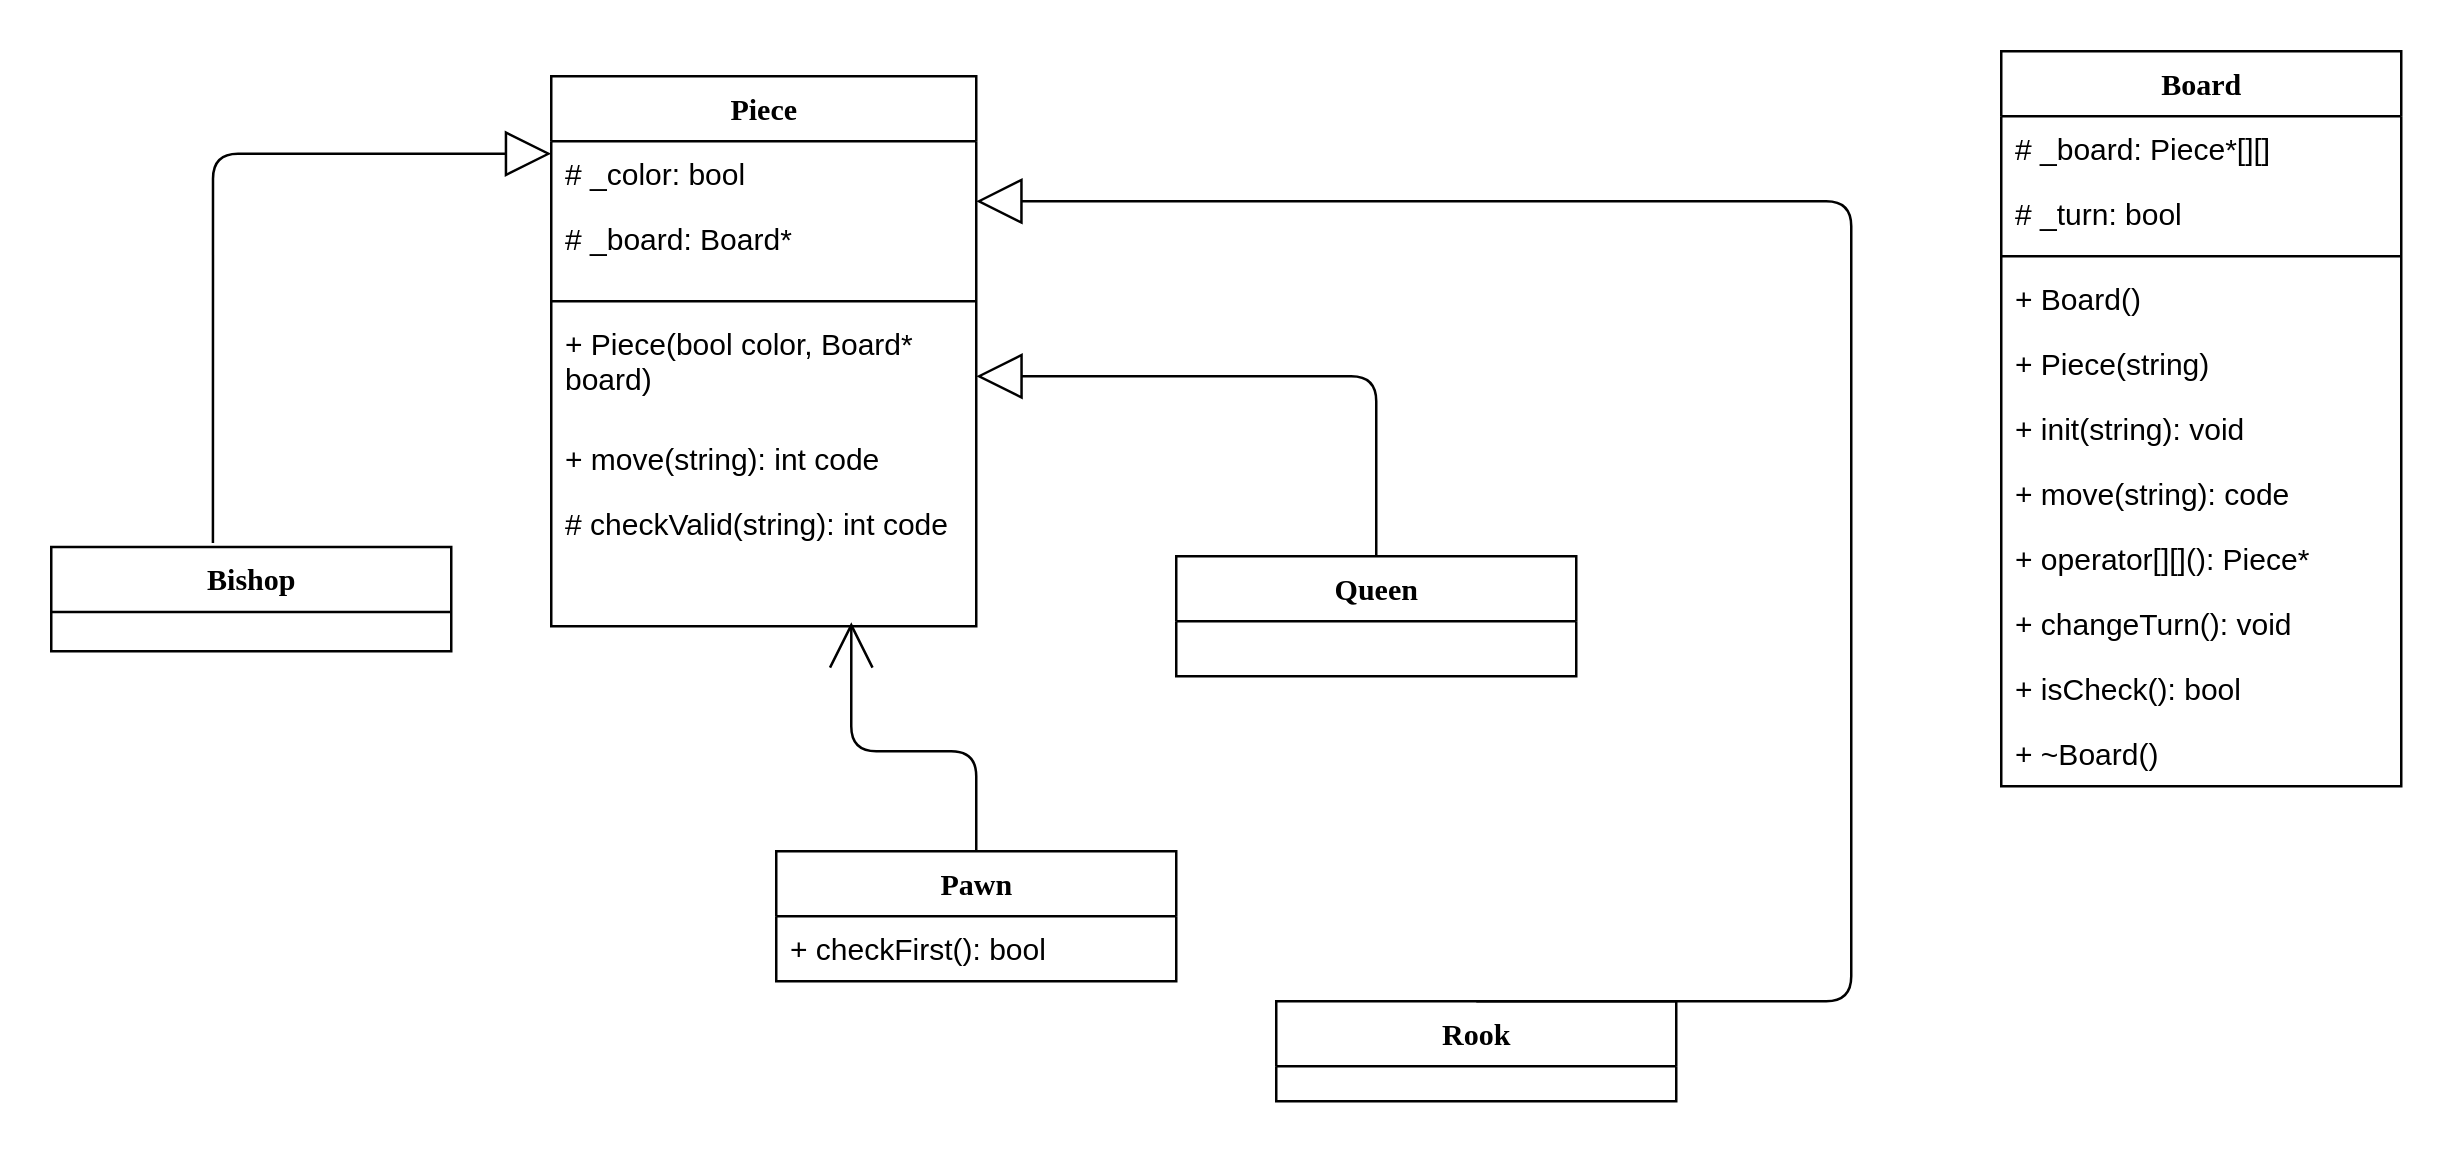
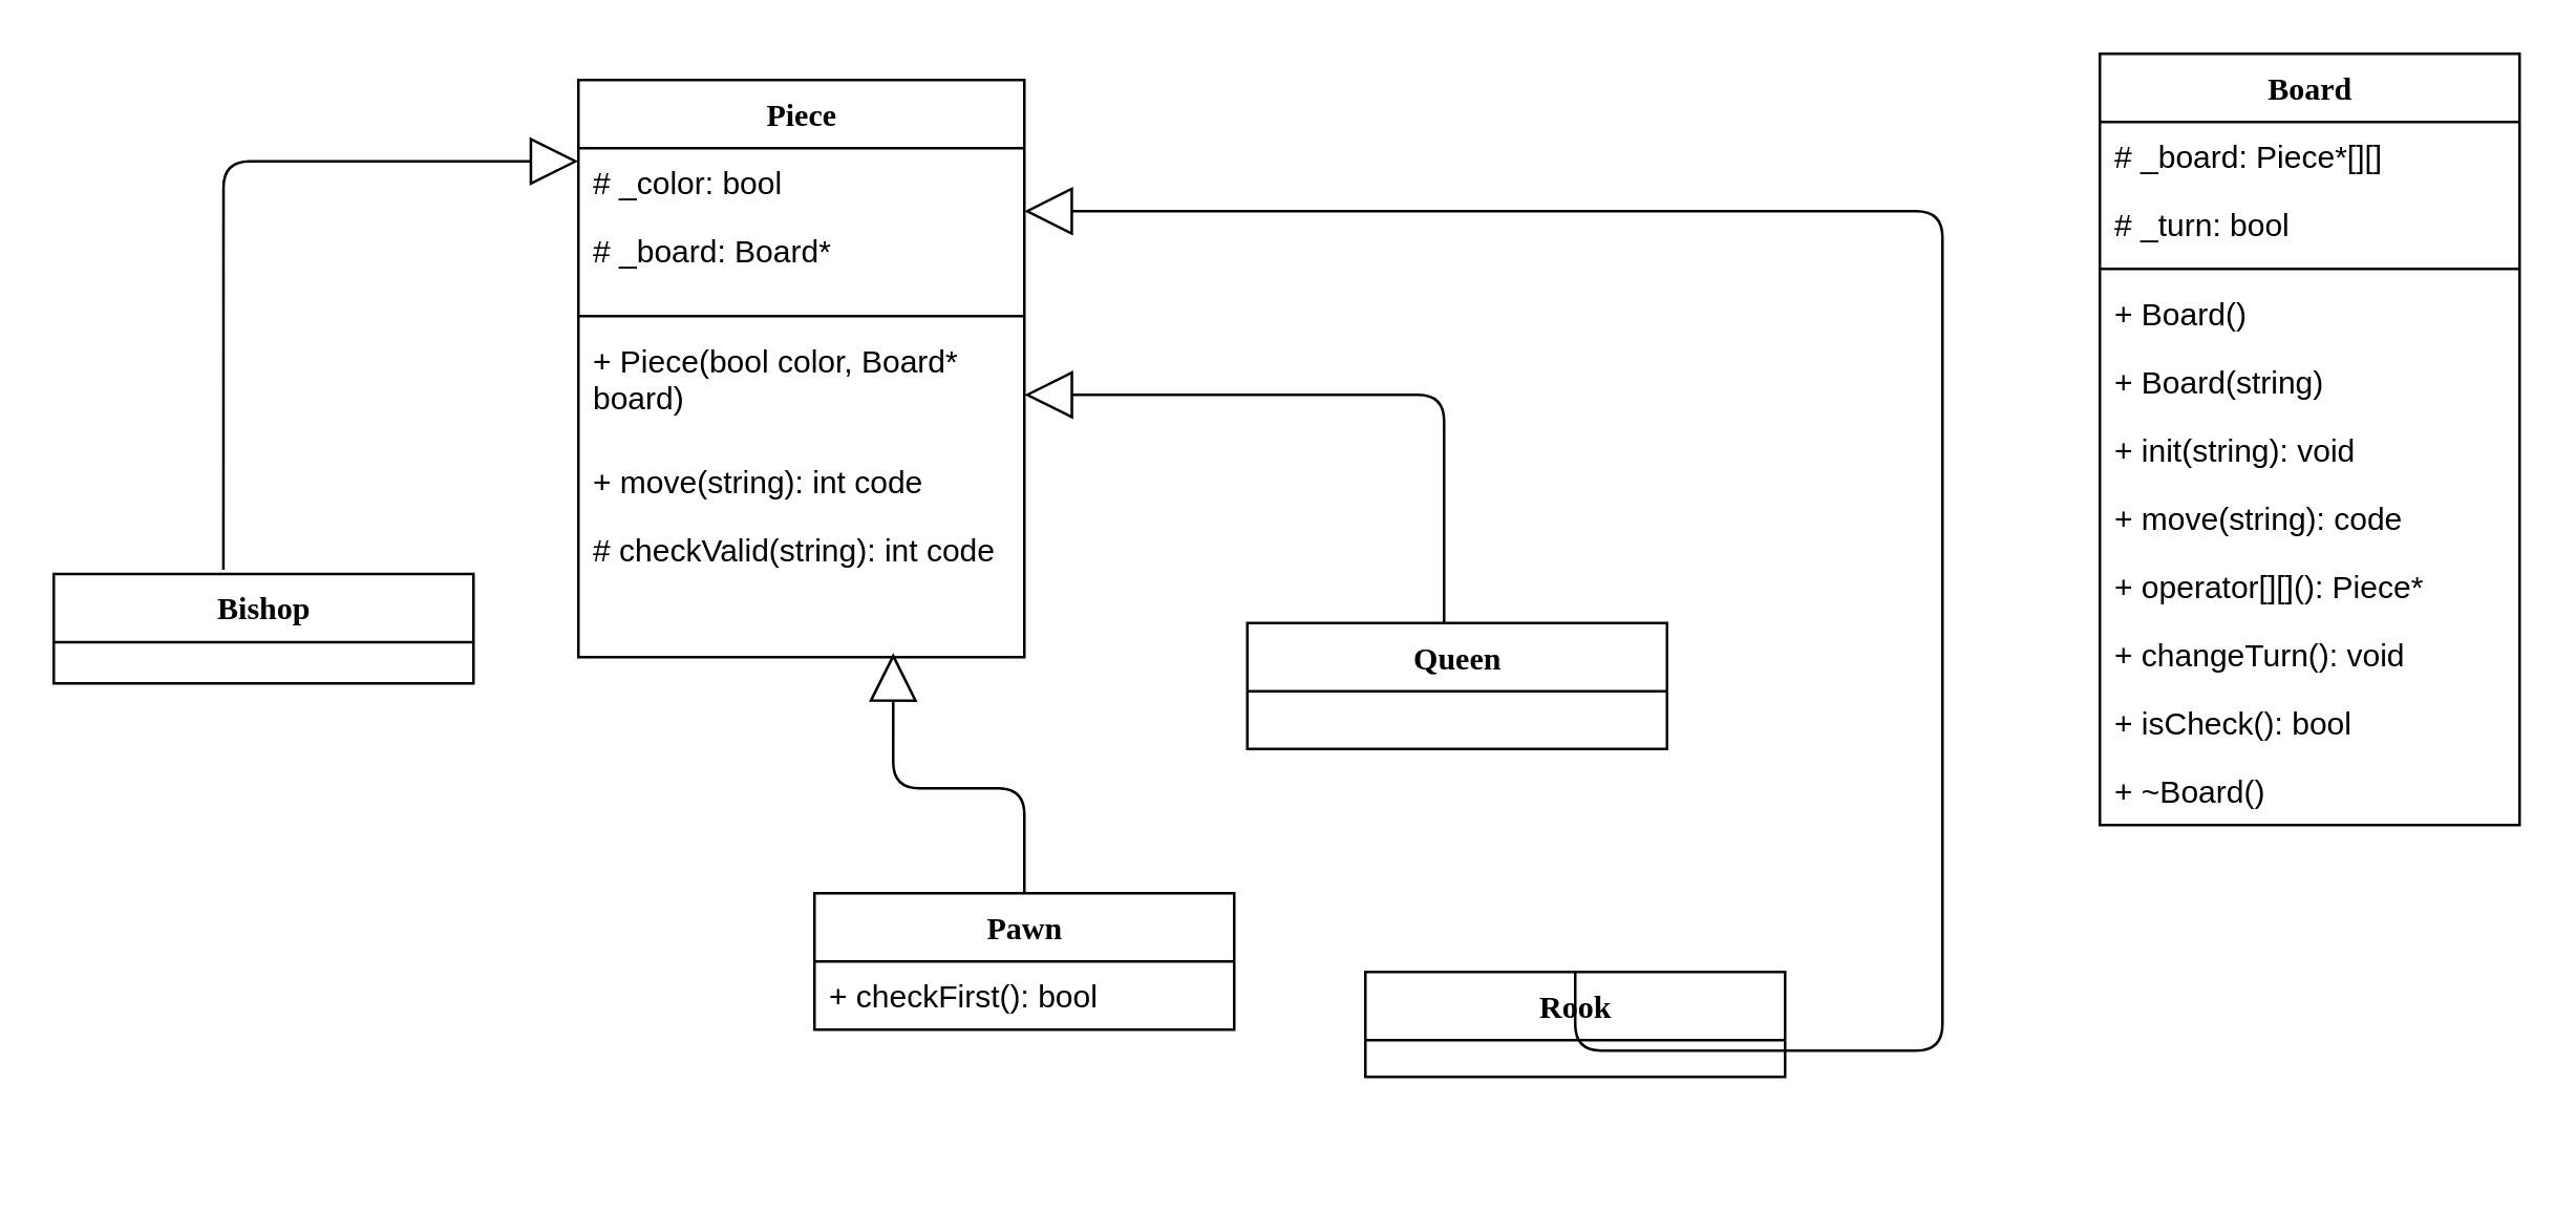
  <mxCell id="0" />
  <mxCell id="1" parent="0" />
  <mxCell id="2" value="Piece" style="swimlane;html=1;fontStyle=1;align=center;verticalAlign=top;childLayout=stackLayout;horizontal=1;startSize=26;horizontalStack=0;resizeParent=1;resizeLast=0;collapsible=1;marginBottom=0;swimlaneFillColor=#ffffff;rounded=0;shadow=0;comic=0;labelBackgroundColor=none;strokeWidth=1;fillColor=none;fontFamily=Verdana;fontSize=12" parent="1" vertex="1"><mxGeometry x="220" y="30" width="170" height="220" as="geometry" /></mxCell>
  <mxCell id="3" value="# _color: bool" style="text;html=1;strokeColor=none;fillColor=none;align=left;verticalAlign=top;spacingLeft=4;spacingRight=4;whiteSpace=wrap;overflow=hidden;rotatable=0;points=[[0,0.5],[1,0.5]];portConstraint=eastwest;" parent="2" vertex="1"><mxGeometry y="26" width="170" height="26" as="geometry" /></mxCell>
  <mxCell id="4" value="# _board: Board*" style="text;html=1;strokeColor=none;fillColor=none;align=left;verticalAlign=top;spacingLeft=4;spacingRight=4;whiteSpace=wrap;overflow=hidden;rotatable=0;points=[[0,0.5],[1,0.5]];portConstraint=eastwest;" vertex="1" parent="2"><mxGeometry y="52" width="170" height="34" as="geometry" /></mxCell>
  <mxCell id="5" value="" style="line;html=1;strokeWidth=1;fillColor=none;align=left;verticalAlign=middle;spacingTop=-1;spacingLeft=3;spacingRight=3;rotatable=0;labelPosition=right;points=[];portConstraint=eastwest;" parent="2" vertex="1"><mxGeometry y="86" width="170" height="8" as="geometry" /></mxCell>
  <mxCell id="6" value="+ Piece(bool color, Board* board)" style="text;html=1;strokeColor=none;fillColor=none;align=left;verticalAlign=top;spacingLeft=4;spacingRight=4;whiteSpace=wrap;overflow=hidden;rotatable=0;points=[[0,0.5],[1,0.5]];portConstraint=eastwest;" vertex="1" parent="2"><mxGeometry y="94" width="170" height="46" as="geometry" /></mxCell>
  <mxCell id="7" value="+ move(string): int code" style="text;html=1;strokeColor=none;fillColor=none;align=left;verticalAlign=top;spacingLeft=4;spacingRight=4;whiteSpace=wrap;overflow=hidden;rotatable=0;points=[[0,0.5],[1,0.5]];portConstraint=eastwest;" parent="2" vertex="1"><mxGeometry y="140" width="170" height="26" as="geometry" /></mxCell>
  <mxCell id="8" value="# checkValid(string): int code" style="text;html=1;strokeColor=none;fillColor=none;align=left;verticalAlign=top;spacingLeft=4;spacingRight=4;whiteSpace=wrap;overflow=hidden;rotatable=0;points=[[0,0.5],[1,0.5]];portConstraint=eastwest;" vertex="1" parent="2"><mxGeometry y="166" width="170" height="54" as="geometry" /></mxCell>
  <mxCell id="9" value="Pawn" style="swimlane;html=1;fontStyle=1;align=center;verticalAlign=top;childLayout=stackLayout;horizontal=1;startSize=26;horizontalStack=0;resizeParent=1;resizeLast=0;collapsible=1;marginBottom=0;swimlaneFillColor=#ffffff;rounded=0;shadow=0;comic=0;labelBackgroundColor=none;strokeWidth=1;fillColor=none;fontFamily=Verdana;fontSize=12" parent="1" vertex="1"><mxGeometry x="310" y="340" width="160" height="52" as="geometry" /></mxCell>
  <mxCell id="10" value="+ checkFirst(): bool" style="text;html=1;strokeColor=none;fillColor=none;align=left;verticalAlign=top;spacingLeft=4;spacingRight=4;whiteSpace=wrap;overflow=hidden;rotatable=0;points=[[0,0.5],[1,0.5]];portConstraint=eastwest;" vertex="1" parent="9"><mxGeometry y="26" width="160" height="26" as="geometry" /></mxCell>
  <mxCell id="11" style="edgeStyle=orthogonalEdgeStyle;html=1;labelBackgroundColor=none;startFill=0;startSize=8;endArrow=block;endFill=0;endSize=16;fontFamily=Verdana;fontSize=12;" parent="1" source="12" edge="1"><mxGeometry relative="1" as="geometry"><Array as="points"><mxPoint x="550" y="150" /></Array><mxPoint x="390" y="150" as="targetPoint" /></mxGeometry></mxCell>
- <mxCell id="12" value="Queen" style="swimlane;html=1;fontStyle=1;align=center;verticalAlign=top;childLayout=stackLayout;horizontal=1;startSize=26;horizontalStack=0;resizeParent=1;resizeLast=0;collapsible=1;marginBottom=0;swimlaneFillColor=#ffffff;rounded=0;shadow=0;comic=0;labelBackgroundColor=none;strokeWidth=1;fillColor=none;fontFamily=Verdana;fontSize=12" parent="1" vertex="1"><mxGeometry x="470" y="222" width="160" height="48" as="geometry" /></mxCell>
- <mxCell id="13" value="Rook" style="swimlane;html=1;fontStyle=1;align=center;verticalAlign=top;childLayout=stackLayout;horizontal=1;startSize=26;horizontalStack=0;resizeParent=1;resizeLast=0;collapsible=1;marginBottom=0;swimlaneFillColor=#ffffff;rounded=0;shadow=0;comic=0;labelBackgroundColor=none;strokeWidth=1;fillColor=none;fontFamily=Verdana;fontSize=12" parent="1" vertex="1"><mxGeometry x="510" y="400" width="160" height="40" as="geometry" /></mxCell>
+ <mxCell id="12" value="Queen" style="swimlane;html=1;fontStyle=1;align=center;verticalAlign=top;childLayout=stackLayout;horizontal=1;startSize=26;horizontalStack=0;resizeParent=1;resizeLast=0;collapsible=1;marginBottom=0;swimlaneFillColor=#ffffff;rounded=0;shadow=0;comic=0;labelBackgroundColor=none;strokeWidth=1;fillColor=none;fontFamily=Verdana;fontSize=12" parent="1" vertex="1"><mxGeometry x="475" y="237" width="160" height="48" as="geometry" /></mxCell>
+ <mxCell id="13" value="Rook" style="swimlane;html=1;fontStyle=1;align=center;verticalAlign=top;childLayout=stackLayout;horizontal=1;startSize=26;horizontalStack=0;resizeParent=1;resizeLast=0;collapsible=1;marginBottom=0;swimlaneFillColor=#ffffff;rounded=0;shadow=0;comic=0;labelBackgroundColor=none;strokeWidth=1;fillColor=none;fontFamily=Verdana;fontSize=12" parent="1" vertex="1"><mxGeometry x="520" y="370" width="160" height="40" as="geometry" /></mxCell>
  <mxCell id="14" style="edgeStyle=orthogonalEdgeStyle;html=1;labelBackgroundColor=none;startFill=0;startSize=8;endArrow=block;endFill=0;endSize=16;fontFamily=Verdana;fontSize=12;entryX=1;entryY=0.923;entryDx=0;entryDy=0;entryPerimeter=0;exitX=0.5;exitY=0;exitDx=0;exitDy=0;" parent="1" source="13" edge="1"><mxGeometry relative="1" as="geometry"><Array as="points"><mxPoint x="740" y="400" /><mxPoint x="740" y="80" /></Array><mxPoint x="1264.667" y="316.663" as="sourcePoint" /><mxPoint x="389.966" y="80" as="targetPoint" /></mxGeometry></mxCell>
  <mxCell id="15" value="Bishop" style="swimlane;html=1;fontStyle=1;align=center;verticalAlign=top;childLayout=stackLayout;horizontal=1;startSize=26;horizontalStack=0;resizeParent=1;resizeLast=0;collapsible=1;marginBottom=0;swimlaneFillColor=#ffffff;rounded=0;shadow=0;comic=0;labelBackgroundColor=none;strokeWidth=1;fillColor=none;fontFamily=Verdana;fontSize=12" parent="1" vertex="1"><mxGeometry x="20" y="218.33" width="160" height="41.67" as="geometry" /></mxCell>
  <mxCell id="16" style="edgeStyle=orthogonalEdgeStyle;html=1;labelBackgroundColor=none;startFill=0;startSize=8;endArrow=block;endFill=0;endSize=16;fontFamily=Verdana;fontSize=12;" parent="1" edge="1"><mxGeometry relative="1" as="geometry"><Array as="points"><mxPoint x="84" y="61" /></Array><mxPoint x="84.667" y="216.663" as="sourcePoint" /><mxPoint x="220" y="61" as="targetPoint" /></mxGeometry></mxCell>
- <mxCell id="17" style="edgeStyle=orthogonalEdgeStyle;html=1;labelBackgroundColor=none;startFill=0;startSize=8;endArrow=open;endFill=0;endSize=16;fontFamily=Verdana;fontSize=12;exitX=0.5;exitY=0;exitDx=0;exitDy=0;entryX=0.706;entryY=0.971;entryDx=0;entryDy=0;entryPerimeter=0;" parent="1" source="9" edge="1" target="8"><mxGeometry relative="1" as="geometry"><Array as="points"><mxPoint x="390" y="300" /><mxPoint x="340" y="300" /></Array><mxPoint x="410" y="449.997" as="sourcePoint" /><mxPoint x="340" y="190" as="targetPoint" /></mxGeometry></mxCell>
+ <mxCell id="17" style="edgeStyle=orthogonalEdgeStyle;html=1;labelBackgroundColor=none;startFill=0;startSize=8;endArrow=block;endFill=0;endSize=16;fontFamily=Verdana;fontSize=12;exitX=0.5;exitY=0;exitDx=0;exitDy=0;entryX=0.706;entryY=0.971;entryDx=0;entryDy=0;entryPerimeter=0;" parent="1" source="9" edge="1" target="8"><mxGeometry relative="1" as="geometry"><Array as="points"><mxPoint x="390" y="300" /><mxPoint x="340" y="300" /></Array><mxPoint x="410" y="449.997" as="sourcePoint" /><mxPoint x="340" y="190" as="targetPoint" /></mxGeometry></mxCell>
  <mxCell id="18" value="Board" style="swimlane;html=1;fontStyle=1;align=center;verticalAlign=top;childLayout=stackLayout;horizontal=1;startSize=26;horizontalStack=0;resizeParent=1;resizeLast=0;collapsible=1;marginBottom=0;swimlaneFillColor=#ffffff;rounded=0;shadow=0;comic=0;labelBackgroundColor=none;strokeWidth=1;fillColor=none;fontFamily=Verdana;fontSize=12" parent="1" vertex="1"><mxGeometry x="800" y="20" width="160" height="294" as="geometry" /></mxCell>
  <mxCell id="19" value="# _board: Piece*[][]" style="text;html=1;strokeColor=none;fillColor=none;align=left;verticalAlign=top;spacingLeft=4;spacingRight=4;whiteSpace=wrap;overflow=hidden;rotatable=0;points=[[0,0.5],[1,0.5]];portConstraint=eastwest;" parent="18" vertex="1"><mxGeometry y="26" width="160" height="26" as="geometry" /></mxCell>
  <mxCell id="20" value="# _turn: bool" style="text;html=1;strokeColor=none;fillColor=none;align=left;verticalAlign=top;spacingLeft=4;spacingRight=4;whiteSpace=wrap;overflow=hidden;rotatable=0;points=[[0,0.5],[1,0.5]];portConstraint=eastwest;" vertex="1" parent="18"><mxGeometry y="52" width="160" height="26" as="geometry" /></mxCell>
  <mxCell id="21" value="" style="line;html=1;strokeWidth=1;fillColor=none;align=left;verticalAlign=middle;spacingTop=-1;spacingLeft=3;spacingRight=3;rotatable=0;labelPosition=right;points=[];portConstraint=eastwest;" parent="18" vertex="1"><mxGeometry y="78" width="160" height="8" as="geometry" /></mxCell>
  <mxCell id="22" value="+ Board()" style="text;html=1;strokeColor=none;fillColor=none;align=left;verticalAlign=top;spacingLeft=4;spacingRight=4;whiteSpace=wrap;overflow=hidden;rotatable=0;points=[[0,0.5],[1,0.5]];portConstraint=eastwest;" vertex="1" parent="18"><mxGeometry y="86" width="160" height="26" as="geometry" /></mxCell>
- <mxCell id="23" value="+ Piece(string)" style="text;html=1;strokeColor=none;fillColor=none;align=left;verticalAlign=top;spacingLeft=4;spacingRight=4;whiteSpace=wrap;overflow=hidden;rotatable=0;points=[[0,0.5],[1,0.5]];portConstraint=eastwest;" vertex="1" parent="18"><mxGeometry y="112" width="160" height="26" as="geometry" /></mxCell>
+ <mxCell id="23" value="+ Board(string)" style="text;html=1;strokeColor=none;fillColor=none;align=left;verticalAlign=top;spacingLeft=4;spacingRight=4;whiteSpace=wrap;overflow=hidden;rotatable=0;points=[[0,0.5],[1,0.5]];portConstraint=eastwest;" vertex="1" parent="18"><mxGeometry y="112" width="160" height="26" as="geometry" /></mxCell>
  <mxCell id="24" value="+ init(string): void" style="text;html=1;strokeColor=none;fillColor=none;align=left;verticalAlign=top;spacingLeft=4;spacingRight=4;whiteSpace=wrap;overflow=hidden;rotatable=0;points=[[0,0.5],[1,0.5]];portConstraint=eastwest;" parent="18" vertex="1"><mxGeometry y="138" width="160" height="26" as="geometry" /></mxCell>
  <mxCell id="25" value="+ move(string): code" style="text;html=1;strokeColor=none;fillColor=none;align=left;verticalAlign=top;spacingLeft=4;spacingRight=4;whiteSpace=wrap;overflow=hidden;rotatable=0;points=[[0,0.5],[1,0.5]];portConstraint=eastwest;" vertex="1" parent="18"><mxGeometry y="164" width="160" height="26" as="geometry" /></mxCell>
  <mxCell id="26" value="+ operator[][](): Piece*" style="text;html=1;strokeColor=none;fillColor=none;align=left;verticalAlign=top;spacingLeft=4;spacingRight=4;whiteSpace=wrap;overflow=hidden;rotatable=0;points=[[0,0.5],[1,0.5]];portConstraint=eastwest;" vertex="1" parent="18"><mxGeometry y="190" width="160" height="26" as="geometry" /></mxCell>
  <mxCell id="27" value="+ changeTurn(): void" style="text;html=1;strokeColor=none;fillColor=none;align=left;verticalAlign=top;spacingLeft=4;spacingRight=4;whiteSpace=wrap;overflow=hidden;rotatable=0;points=[[0,0.5],[1,0.5]];portConstraint=eastwest;" vertex="1" parent="18"><mxGeometry y="216" width="160" height="26" as="geometry" /></mxCell>
  <mxCell id="28" value="+ isCheck(): bool" style="text;html=1;strokeColor=none;fillColor=none;align=left;verticalAlign=top;spacingLeft=4;spacingRight=4;whiteSpace=wrap;overflow=hidden;rotatable=0;points=[[0,0.5],[1,0.5]];portConstraint=eastwest;" vertex="1" parent="18"><mxGeometry y="242" width="160" height="26" as="geometry" /></mxCell>
  <mxCell id="29" value="+ ~Board()" style="text;html=1;strokeColor=none;fillColor=none;align=left;verticalAlign=top;spacingLeft=4;spacingRight=4;whiteSpace=wrap;overflow=hidden;rotatable=0;points=[[0,0.5],[1,0.5]];portConstraint=eastwest;" vertex="1" parent="18"><mxGeometry y="268" width="160" height="26" as="geometry" /></mxCell>
